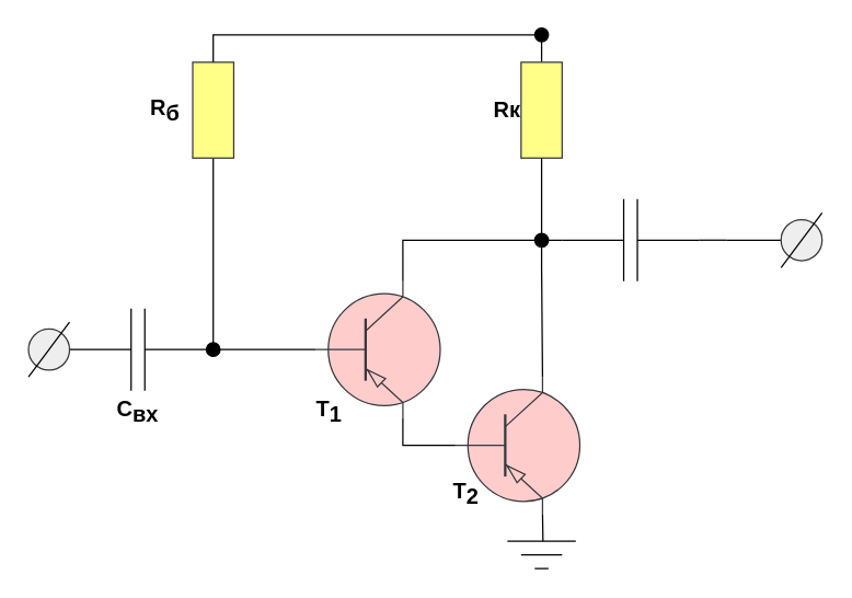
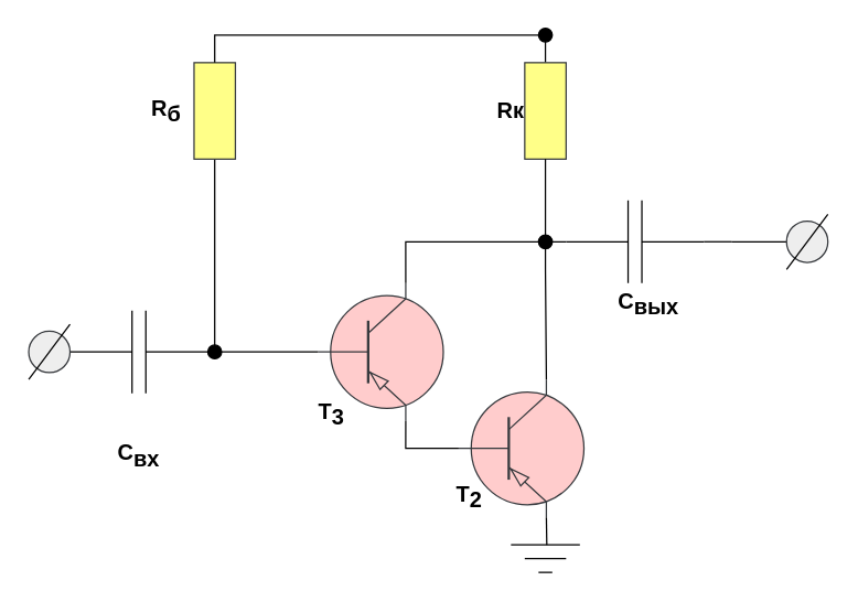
  <mxCell id="0" />
  <mxCell id="1" parent="0" />
  <mxCell id="2" style="edgeStyle=orthogonalEdgeStyle;rounded=0;orthogonalLoop=1;jettySize=auto;html=1;exitX=0;exitY=0.5;exitDx=0;exitDy=0;endArrow=none;endFill=0;fontSize=16;fontStyle=1" edge="1" parent="1" source="4"><mxGeometry relative="1" as="geometry"><mxPoint x="155" y="255" as="targetPoint" /></mxGeometry></mxCell>
  <mxCell id="3" style="edgeStyle=orthogonalEdgeStyle;rounded=0;orthogonalLoop=1;jettySize=auto;html=1;exitX=1;exitY=0.5;exitDx=0;exitDy=0;entryX=1;entryY=0.5;entryDx=0;entryDy=0;endArrow=none;endFill=0;fontSize=16;fontStyle=1" edge="1" parent="1" source="33" target="5"><mxGeometry relative="1" as="geometry" /></mxCell>
  <mxCell id="4" value="" style="rounded=0;whiteSpace=wrap;html=1;rotation=-90;fillColor=#ffff88;strokeColor=#36393d;fontSize=16;fontStyle=1" vertex="1" parent="1"><mxGeometry x="120" y="65" width="70" height="30" as="geometry" /></mxCell>
  <mxCell id="5" value="" style="rounded=0;whiteSpace=wrap;html=1;rotation=-90;fillColor=#ffff88;strokeColor=#36393d;fontSize=16;fontStyle=1" vertex="1" parent="1"><mxGeometry x="360" y="65" width="70" height="30" as="geometry" /></mxCell>
  <mxCell id="6" value="" style="verticalLabelPosition=bottom;shadow=0;dashed=0;align=center;html=1;verticalAlign=top;shape=mxgraph.electrical.transistors.pnp_transistor_1;direction=east;flipH=0;flipV=1;fillColor=#ffcccc;strokeColor=#36393d;fontSize=16;fontStyle=1" vertex="1" parent="1"><mxGeometry x="227.95" y="205" width="95" height="100" as="geometry" /></mxCell>
  <mxCell id="7" value="" style="verticalLabelPosition=bottom;shadow=0;dashed=0;align=center;html=1;verticalAlign=top;shape=mxgraph.electrical.transistors.pnp_transistor_1;direction=east;flipH=0;flipV=1;fillColor=#ffcccc;strokeColor=#36393d;fontSize=16;fontStyle=1" vertex="1" parent="1"><mxGeometry x="330" y="275" width="95" height="100" as="geometry" /></mxCell>
  <mxCell id="8" value="" style="pointerEvents=1;verticalLabelPosition=bottom;shadow=0;dashed=0;align=center;html=1;verticalAlign=top;shape=mxgraph.electrical.capacitors.capacitor_1;fontSize=16;fontStyle=1" vertex="1" parent="1"><mxGeometry x="410" y="145" width="100" height="60" as="geometry" /></mxCell>
  <mxCell id="9" value="" style="pointerEvents=1;verticalLabelPosition=bottom;shadow=0;dashed=0;align=center;html=1;verticalAlign=top;shape=mxgraph.electrical.capacitors.capacitor_1;fontSize=16;fontStyle=1" vertex="1" parent="1"><mxGeometry x="50" y="225" width="100" height="60" as="geometry" /></mxCell>
  <mxCell id="10" style="edgeStyle=orthogonalEdgeStyle;rounded=0;orthogonalLoop=1;jettySize=auto;html=1;exitX=1;exitY=0.5;exitDx=0;exitDy=0;exitPerimeter=0;entryX=0;entryY=0.5;entryDx=0;entryDy=0;entryPerimeter=0;endArrow=none;endFill=0;fontSize=16;fontStyle=1" edge="1" parent="1" source="9" target="6"><mxGeometry relative="1" as="geometry" /></mxCell>
  <mxCell id="11" style="edgeStyle=orthogonalEdgeStyle;rounded=0;orthogonalLoop=1;jettySize=auto;html=1;exitX=0;exitY=0.5;exitDx=0;exitDy=0;entryX=0.7;entryY=1;entryDx=0;entryDy=0;entryPerimeter=0;endArrow=none;endFill=0;fontSize=16;fontStyle=1" edge="1" parent="1" source="5" target="7"><mxGeometry relative="1" as="geometry" /></mxCell>
  <mxCell id="12" style="edgeStyle=orthogonalEdgeStyle;rounded=0;orthogonalLoop=1;jettySize=auto;html=1;exitX=0.7;exitY=0;exitDx=0;exitDy=0;exitPerimeter=0;entryX=0;entryY=0.5;entryDx=0;entryDy=0;entryPerimeter=0;endArrow=none;endFill=0;fontSize=16;fontStyle=1" edge="1" parent="1" source="6" target="7"><mxGeometry relative="1" as="geometry" /></mxCell>
  <mxCell id="13" style="edgeStyle=orthogonalEdgeStyle;rounded=0;orthogonalLoop=1;jettySize=auto;html=1;exitX=0.7;exitY=1;exitDx=0;exitDy=0;exitPerimeter=0;entryX=0;entryY=0.5;entryDx=0;entryDy=0;entryPerimeter=0;endArrow=none;endFill=0;fontSize=16;fontStyle=1" edge="1" parent="1" source="31" target="8"><mxGeometry relative="1" as="geometry"><Array as="points"><mxPoint x="397" y="175" /></Array></mxGeometry></mxCell>
  <mxCell id="14" value="" style="endArrow=none;html=1;rounded=0;entryX=0.7;entryY=0;entryDx=0;entryDy=0;entryPerimeter=0;fontSize=16;fontStyle=1" edge="1" parent="1" target="7"><mxGeometry width="50" height="50" relative="1" as="geometry"><mxPoint x="396" y="395" as="sourcePoint" /><mxPoint x="500" y="315" as="targetPoint" /></mxGeometry></mxCell>
  <mxCell id="15" value="" style="endArrow=none;html=1;rounded=0;fontSize=16;fontStyle=1" edge="1" parent="1"><mxGeometry width="50" height="50" relative="1" as="geometry"><mxPoint x="370" y="395" as="sourcePoint" /><mxPoint x="420" y="395" as="targetPoint" /></mxGeometry></mxCell>
  <mxCell id="16" value="" style="endArrow=none;html=1;rounded=0;fontSize=16;fontStyle=1" edge="1" parent="1"><mxGeometry width="50" height="50" relative="1" as="geometry"><mxPoint x="380" y="405" as="sourcePoint" /><mxPoint x="410" y="405" as="targetPoint" /></mxGeometry></mxCell>
  <mxCell id="17" value="" style="endArrow=none;html=1;rounded=0;fontSize=16;fontStyle=1" edge="1" parent="1"><mxGeometry width="50" height="50" relative="1" as="geometry"><mxPoint x="390" y="415" as="sourcePoint" /><mxPoint x="400" y="415" as="targetPoint" /></mxGeometry></mxCell>
  <mxCell id="18" value="R&lt;span style=&quot;font-size: 16px;&quot;&gt;&lt;sub style=&quot;font-size: 16px;&quot;&gt;б&lt;/sub&gt;&lt;/span&gt;" style="text;html=1;align=center;verticalAlign=middle;whiteSpace=wrap;rounded=0;fontSize=16;fontStyle=1" vertex="1" parent="1"><mxGeometry x="90" y="65" width="60" height="30" as="geometry" /></mxCell>
  <mxCell id="19" value="R&lt;span style=&quot;font-size: 16px;&quot;&gt;к&lt;/span&gt;" style="text;html=1;align=center;verticalAlign=middle;whiteSpace=wrap;rounded=0;fontSize=16;fontStyle=1" vertex="1" parent="1"><mxGeometry x="340" y="65" width="60" height="30" as="geometry" /></mxCell>
- <mxCell id="20" value="С&lt;sub style=&quot;font-size: 16px;&quot;&gt;вх&lt;/sub&gt;" style="text;html=1;align=center;verticalAlign=middle;whiteSpace=wrap;rounded=0;fontSize=16;fontStyle=1" vertex="1" parent="1"><mxGeometry x="70" y="285" width="60" height="30" as="geometry" /></mxCell>
- <mxCell id="22" value="T&lt;sub style=&quot;font-size: 16px;&quot;&gt;1&lt;/sub&gt;" style="text;html=1;align=center;verticalAlign=middle;whiteSpace=wrap;rounded=0;fontSize=16;fontStyle=1" vertex="1" parent="1"><mxGeometry x="210" y="285" width="60" height="30" as="geometry" /></mxCell>
+ <mxCell id="20" value="С&lt;sub style=&quot;font-size: 16px;&quot;&gt;вх&lt;/sub&gt;" style="text;html=1;align=center;verticalAlign=middle;whiteSpace=wrap;rounded=0;fontSize=16;fontStyle=1" vertex="1" parent="1"><mxGeometry x="70" y="315" width="60" height="30" as="geometry" /></mxCell>
+ <mxCell id="21" value="С&lt;sub style=&quot;font-size: 16px;&quot;&gt;вых&lt;/sub&gt;" style="text;html=1;align=center;verticalAlign=middle;whiteSpace=wrap;rounded=0;fontSize=16;fontStyle=1" vertex="1" parent="1"><mxGeometry x="440" y="205" width="60" height="30" as="geometry" /></mxCell>
+ <mxCell id="22" value="T&lt;sub style=&quot;font-size: 16px;&quot;&gt;3&lt;/sub&gt;" style="text;html=1;align=center;verticalAlign=middle;whiteSpace=wrap;rounded=0;fontSize=16;fontStyle=1" vertex="1" parent="1"><mxGeometry x="210" y="285" width="60" height="30" as="geometry" /></mxCell>
  <mxCell id="23" value="T&lt;sub style=&quot;font-size: 16px;&quot;&gt;2&lt;/sub&gt;" style="text;html=1;align=center;verticalAlign=middle;whiteSpace=wrap;rounded=0;fontSize=16;fontStyle=1" vertex="1" parent="1"><mxGeometry x="310" y="345" width="60" height="30" as="geometry" /></mxCell>
  <mxCell id="24" style="edgeStyle=orthogonalEdgeStyle;rounded=0;orthogonalLoop=1;jettySize=auto;html=1;exitX=0;exitY=0.5;exitDx=0;exitDy=0;endArrow=none;endFill=0;fontSize=16;fontStyle=1" edge="1" parent="1" source="25"><mxGeometry relative="1" as="geometry"><mxPoint x="530" y="175" as="targetPoint" /></mxGeometry></mxCell>
  <mxCell id="25" value="" style="ellipse;whiteSpace=wrap;html=1;aspect=fixed;fillColor=#eeeeee;strokeColor=#36393d;fontSize=16;fontStyle=1" vertex="1" parent="1"><mxGeometry x="570" y="160" width="30" height="30" as="geometry" /></mxCell>
  <mxCell id="26" value="" style="ellipse;whiteSpace=wrap;html=1;aspect=fixed;fillColor=#eeeeee;strokeColor=#36393d;fontSize=16;fontStyle=1" vertex="1" parent="1"><mxGeometry x="20" y="240" width="30" height="30" as="geometry" /></mxCell>
  <mxCell id="27" value="" style="endArrow=none;html=1;rounded=0;fontSize=16;fontStyle=1" edge="1" parent="1"><mxGeometry width="50" height="50" relative="1" as="geometry"><mxPoint x="570" y="195" as="sourcePoint" /><mxPoint x="600" y="155" as="targetPoint" /></mxGeometry></mxCell>
  <mxCell id="28" value="" style="endArrow=none;html=1;rounded=0;fontSize=16;fontStyle=1" edge="1" parent="1"><mxGeometry width="50" height="50" relative="1" as="geometry"><mxPoint x="20" y="275" as="sourcePoint" /><mxPoint x="50" y="235" as="targetPoint" /></mxGeometry></mxCell>
  <mxCell id="29" value="" style="ellipse;whiteSpace=wrap;html=1;aspect=fixed;fillColor=#000000;" vertex="1" parent="1"><mxGeometry x="150" y="250" width="10" height="10" as="geometry" /></mxCell>
  <mxCell id="30" value="" style="edgeStyle=orthogonalEdgeStyle;rounded=0;orthogonalLoop=1;jettySize=auto;html=1;exitX=0.7;exitY=1;exitDx=0;exitDy=0;exitPerimeter=0;entryX=0;entryY=0.5;entryDx=0;entryDy=0;entryPerimeter=0;endArrow=none;endFill=0;fontSize=16;fontStyle=1" edge="1" parent="1" source="6" target="31"><mxGeometry relative="1" as="geometry"><mxPoint x="294" y="205" as="sourcePoint" /><mxPoint x="450" y="175" as="targetPoint" /></mxGeometry></mxCell>
  <mxCell id="31" value="" style="ellipse;whiteSpace=wrap;html=1;aspect=fixed;fillColor=#000000;" vertex="1" parent="1"><mxGeometry x="390" y="170" width="10" height="10" as="geometry" /></mxCell>
  <mxCell id="32" value="" style="edgeStyle=orthogonalEdgeStyle;rounded=0;orthogonalLoop=1;jettySize=auto;html=1;exitX=1;exitY=0.5;exitDx=0;exitDy=0;entryX=0;entryY=0.5;entryDx=0;entryDy=0;endArrow=none;endFill=0;fontSize=16;fontStyle=1" edge="1" parent="1" source="4" target="33"><mxGeometry relative="1" as="geometry"><mxPoint x="155" y="45" as="sourcePoint" /><mxPoint x="395" y="45" as="targetPoint" /></mxGeometry></mxCell>
  <mxCell id="33" value="" style="ellipse;whiteSpace=wrap;html=1;aspect=fixed;fillColor=#000000;" vertex="1" parent="1"><mxGeometry x="390" y="20" width="10" height="10" as="geometry" /></mxCell>
  <mxCell id="34" value="" style="edgeStyle=orthogonalEdgeStyle;rounded=0;orthogonalLoop=1;jettySize=auto;html=1;exitX=1;exitY=0.5;exitDx=0;exitDy=0;exitPerimeter=0;entryX=1;entryY=0.5;entryDx=0;entryDy=0;endArrow=none;endFill=0;fontSize=16;fontStyle=1" edge="1" parent="1" source="8"><mxGeometry relative="1" as="geometry"><mxPoint x="510" y="175" as="sourcePoint" /><mxPoint x="530" y="175" as="targetPoint" /></mxGeometry></mxCell>
